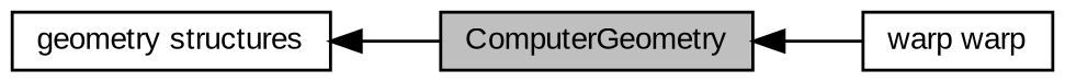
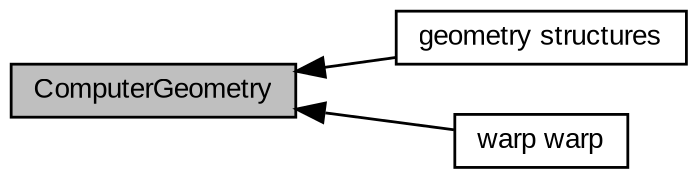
  digraph {
    fontname="Liberation Sans"
    rankdir=LR
    node [color=black fillcolor=white fontname="Liberation Sans" fontsize=10 shape=box style=filled]
    edge [dir=back fontname="Liberation Sans" fontsize=10 labelfontname=Helvetica labelfontsize=10 shape=plaintext style=solid]
    n1 [fillcolor=grey75 fontcolor=black height=0.2 label=ComputerGeometry width=0.4]
    n2 [height=0.2 label="geometry structures" width=0.4]
    n3 [height=0.2 label="warp warp" width=0.4]
-   n2 -> n1
+   n1 -> n2
    n1 -> n3
  }
